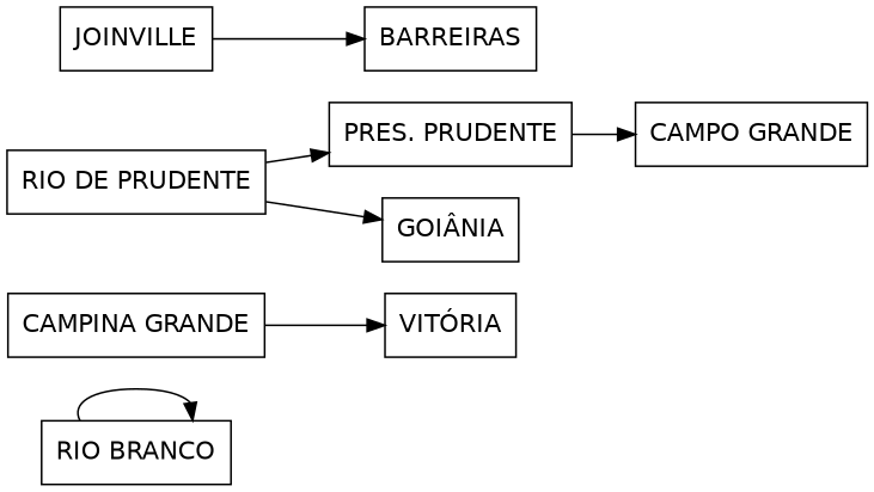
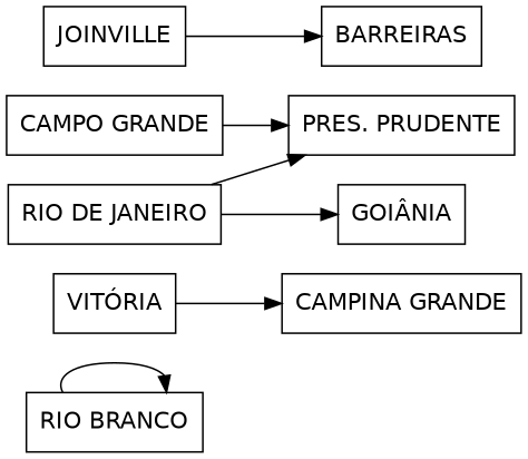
  strict digraph {
    concentrate=true
    fontname="DejaVu Sans"
    rankdir=LR
    node [fontname="DejaVu Sans" shape=box]
    edge [fontname="DejaVu Sans" peso=1055]
    "RIO BRANCO"
    "VITÓRIA"
    "CAMPINA GRANDE"
    "CAMPO GRANDE"
    "PRES. PRUDENTE"
-   "RIO DE JANEIRO" [label="RIO DE PRUDENTE"]
+   "RIO DE JANEIRO"
    "GOIÂNIA"
    JOINVILLE
    BARREIRAS
    "RIO BRANCO" -> "RIO BRANCO" [peso=0]
-   "CAMPINA GRANDE" -> "VITÓRIA" [peso=3575]
-   "PRES. PRUDENTE" -> "CAMPO GRANDE" [peso=3285]
+   "VITÓRIA" -> "CAMPINA GRANDE" [peso=3575]
+   "CAMPO GRANDE" -> "PRES. PRUDENTE" [peso=3285]
    "RIO DE JANEIRO" -> "PRES. PRUDENTE"
    "RIO DE JANEIRO" -> "GOIÂNIA"
    JOINVILLE -> BARREIRAS [peso=1323]
  }
